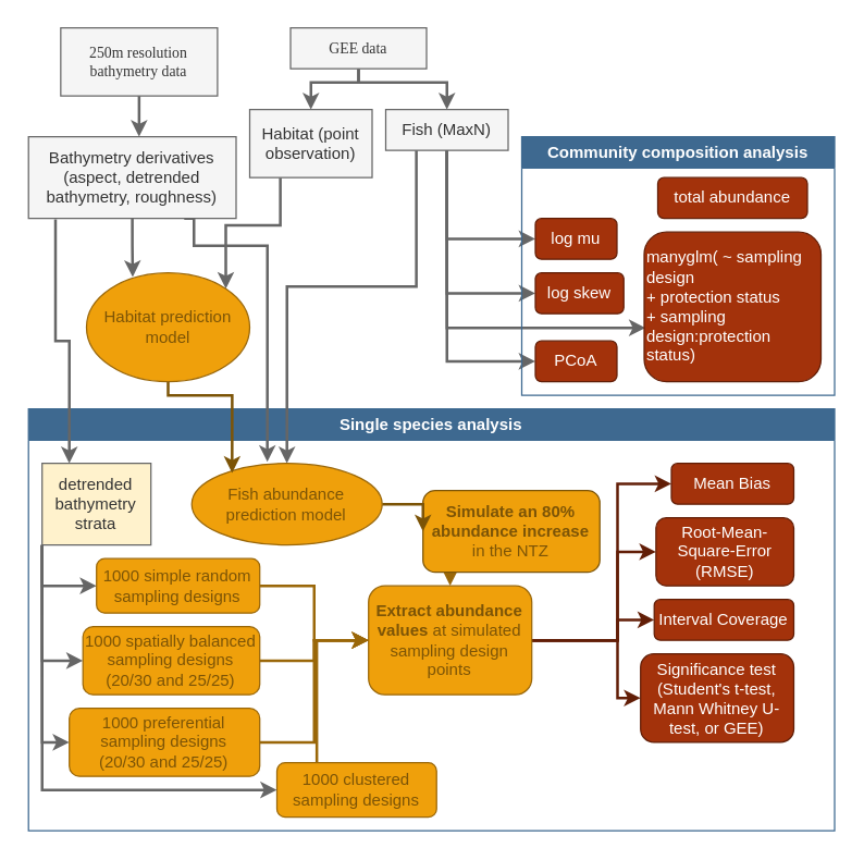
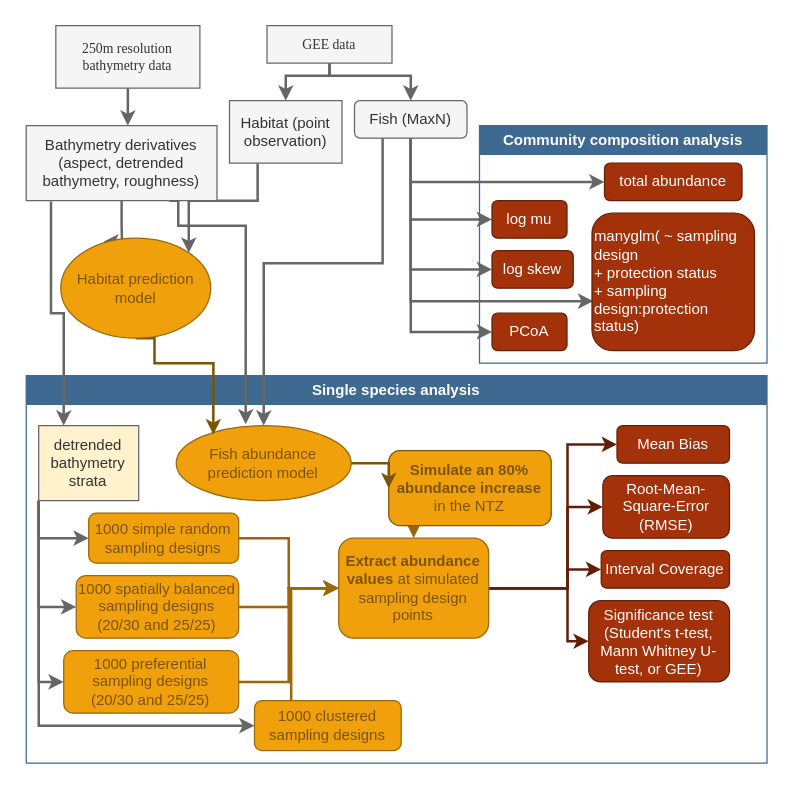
  <mxCell id="0" />
  <mxCell id="1" parent="0" />
  <mxCell id="2" value="Single species analysis" style="swimlane;whiteSpace=wrap;html=1;startSize=23;align=center;fillColor=light-dark(#3E6990,#3E6990);fontColor=#FFFFFF;strokeColor=light-dark(#3E6990,#A0D3FF);" parent="1" vertex="1"><mxGeometry x="20.37" y="300" width="592.63" height="310" as="geometry" /></mxCell>
  <mxCell id="3" style="edgeStyle=orthogonalEdgeStyle;rounded=0;orthogonalLoop=1;jettySize=auto;html=1;exitX=0.5;exitY=1;exitDx=0;exitDy=0;entryX=0.5;entryY=0;entryDx=0;entryDy=0;strokeColor=#9A6709;strokeWidth=2;" parent="2" source="4" target="11" edge="1"><mxGeometry relative="1" as="geometry"><Array as="points"><mxPoint x="355" y="110" /><mxPoint x="310" y="110" /></Array></mxGeometry></mxCell>
  <mxCell id="4" value="&lt;b&gt;Simulate an 80% abundance increase&lt;/b&gt; in the NTZ" style="rounded=1;whiteSpace=wrap;html=1;strokeColor=#7C5407;fillColor=#EFA00B;fontColor=#7C5407;" parent="2" vertex="1"><mxGeometry x="290" y="60" width="130" height="60" as="geometry" /></mxCell>
  <mxCell id="5" style="edgeStyle=orthogonalEdgeStyle;rounded=0;orthogonalLoop=1;jettySize=auto;html=1;exitX=1;exitY=0.5;exitDx=0;exitDy=0;entryX=0;entryY=0.5;entryDx=0;entryDy=0;strokeWidth=2;strokeColor=#7C5407;" parent="2" source="6" target="4" edge="1"><mxGeometry relative="1" as="geometry" /></mxCell>
  <mxCell id="6" value="Fish abundance prediction model" style="ellipse;whiteSpace=wrap;html=1;strokeColor=#9A6709;fillColor=#EFA00B;fontColor=#7C5407;" parent="2" vertex="1"><mxGeometry x="120" y="40" width="140" height="60" as="geometry" /></mxCell>
  <mxCell id="7" style="edgeStyle=orthogonalEdgeStyle;rounded=0;orthogonalLoop=1;jettySize=auto;html=1;exitX=1;exitY=0.5;exitDx=0;exitDy=0;entryX=0;entryY=0.5;entryDx=0;entryDy=0;strokeColor=#621E07;strokeWidth=2;" parent="2" source="11" target="12" edge="1"><mxGeometry relative="1" as="geometry"><Array as="points"><mxPoint x="370" y="170" /><mxPoint x="433" y="170" /><mxPoint x="433" y="55" /></Array></mxGeometry></mxCell>
  <mxCell id="8" style="edgeStyle=orthogonalEdgeStyle;rounded=0;orthogonalLoop=1;jettySize=auto;html=1;exitX=1;exitY=0.5;exitDx=0;exitDy=0;entryX=0;entryY=0.5;entryDx=0;entryDy=0;strokeColor=#621E07;strokeWidth=2;" parent="2" source="11" target="15" edge="1"><mxGeometry relative="1" as="geometry"><Array as="points"><mxPoint x="433" y="170" /><mxPoint x="433" y="213" /></Array></mxGeometry></mxCell>
  <mxCell id="9" style="edgeStyle=orthogonalEdgeStyle;rounded=0;orthogonalLoop=1;jettySize=auto;html=1;exitX=1;exitY=0.5;exitDx=0;exitDy=0;entryX=0;entryY=0.5;entryDx=0;entryDy=0;strokeColor=#621E07;strokeWidth=2;" parent="2" source="11" target="14" edge="1"><mxGeometry relative="1" as="geometry"><Array as="points"><mxPoint x="433" y="170" /><mxPoint x="433" y="155" /></Array></mxGeometry></mxCell>
  <mxCell id="10" style="edgeStyle=orthogonalEdgeStyle;rounded=0;orthogonalLoop=1;jettySize=auto;html=1;exitX=1;exitY=0.5;exitDx=0;exitDy=0;entryX=0;entryY=0.5;entryDx=0;entryDy=0;strokeColor=#621E07;strokeWidth=2;" parent="2" source="11" target="13" edge="1"><mxGeometry relative="1" as="geometry"><Array as="points"><mxPoint x="433" y="170" /><mxPoint x="433" y="105" /></Array></mxGeometry></mxCell>
  <mxCell id="11" value="&lt;b&gt;Extract abundance values&lt;/b&gt; at simulated sampling design points" style="rounded=1;whiteSpace=wrap;html=1;strokeColor=#9A6709;fillColor=#EFA00B;fontColor=#7C5407;" parent="2" vertex="1"><mxGeometry x="250" y="130" width="120" height="80" as="geometry" /></mxCell>
  <mxCell id="12" value="Mean Bias" style="rounded=1;whiteSpace=wrap;html=1;fillColor=#A3320B;strokeColor=#621E07;fontColor=#FFFFFF;" parent="2" vertex="1"><mxGeometry x="472.63" y="40" width="90" height="30" as="geometry" /></mxCell>
  <mxCell id="13" value="Root-Mean-Square-Error (RMSE&lt;span style=&quot;font-family: monospace; font-size: 0px; text-align: start; text-wrap-mode: nowrap;&quot;&gt;%3CmxGraphModel%3E%3Croot%3E%3CmxCell%20id%3D%220%22%2F%3E%3CmxCell%20id%3D%221%22%20parent%3D%220%22%2F%3E%3CmxCell%20id%3D%222%22%20value%3D%22Mean%20Bias%22%20style%3D%22rounded%3D1%3BwhiteSpace%3Dwrap%3Bhtml%3D1%3B%22%20vertex%3D%221%22%20parent%3D%221%22%3E%3CmxGeometry%20x%3D%22220%22%20y%3D%22620%22%20width%3D%22120%22%20height%3D%2230%22%20as%3D%22geometry%22%2F%3E%3C%2FmxCell%3E%3C%2Froot%3E%3C%2FmxGraphModel%3E&lt;/span&gt;)" style="rounded=1;whiteSpace=wrap;html=1;fillColor=#A3320B;fontColor=#FFFFFF;strokeColor=#621E07;" parent="2" vertex="1"><mxGeometry x="461.31" y="80" width="101.32" height="50" as="geometry" /></mxCell>
  <mxCell id="14" value="Interval Coverage" style="rounded=1;whiteSpace=wrap;html=1;fillColor=#A3320B;fontColor=#FFFFFF;strokeColor=#621E07;" parent="2" vertex="1"><mxGeometry x="460" y="140" width="102.63" height="30" as="geometry" /></mxCell>
  <mxCell id="15" value="Significance test (Student's t-test, Mann Whitney U-test, or GEE)" style="rounded=1;whiteSpace=wrap;html=1;fillColor=#A3320B;fontColor=#FFFFFF;strokeColor=#621E07;" parent="2" vertex="1"><mxGeometry x="450" y="180" width="112.63" height="65" as="geometry" /></mxCell>
  <mxCell id="16" style="edgeStyle=orthogonalEdgeStyle;rounded=0;orthogonalLoop=1;jettySize=auto;html=1;exitX=1;exitY=0.5;exitDx=0;exitDy=0;entryX=0;entryY=0.5;entryDx=0;entryDy=0;strokeColor=#9A6709;strokeWidth=2;" edge="1" parent="2" source="17" target="11"><mxGeometry relative="1" as="geometry" /></mxCell>
  <mxCell id="17" value="1000 spatially balanced sampling designs (20/30 and 25/25)" style="rounded=1;whiteSpace=wrap;html=1;strokeColor=#9A6709;fillColor=#EFA00B;fontColor=#7C5407;" parent="2" vertex="1"><mxGeometry x="40" y="160" width="130" height="50" as="geometry" /></mxCell>
  <mxCell id="18" style="edgeStyle=orthogonalEdgeStyle;rounded=0;orthogonalLoop=1;jettySize=auto;html=1;exitX=1;exitY=0.5;exitDx=0;exitDy=0;entryX=0;entryY=0.5;entryDx=0;entryDy=0;strokeColor=#9A6709;strokeWidth=2;" edge="1" parent="2" source="19" target="11"><mxGeometry relative="1" as="geometry" /></mxCell>
  <mxCell id="19" value="1000 preferential sampling designs&lt;div&gt;(20/30 and 25/25)&lt;/div&gt;" style="rounded=1;whiteSpace=wrap;html=1;strokeColor=#9A6709;fillColor=#EFA00B;fontColor=#7C5407;" parent="2" vertex="1"><mxGeometry x="30" y="220" width="140" height="50" as="geometry" /></mxCell>
  <mxCell id="20" style="edgeStyle=orthogonalEdgeStyle;rounded=0;orthogonalLoop=1;jettySize=auto;html=1;exitX=0.25;exitY=0;exitDx=0;exitDy=0;entryX=0;entryY=0.5;entryDx=0;entryDy=0;strokeColor=#9A6709;strokeWidth=2;" edge="1" parent="2" source="21" target="11"><mxGeometry relative="1" as="geometry" /></mxCell>
  <mxCell id="21" value="1000 clustered sampling designs" style="rounded=1;whiteSpace=wrap;html=1;strokeColor=#9A6709;fillColor=#EFA00B;fontColor=#7C5407;" parent="2" vertex="1"><mxGeometry x="182.63" y="260" width="117.37" height="40" as="geometry" /></mxCell>
  <mxCell id="22" style="edgeStyle=orthogonalEdgeStyle;rounded=0;orthogonalLoop=1;jettySize=auto;html=1;exitX=0;exitY=1;exitDx=0;exitDy=0;entryX=0;entryY=0.5;entryDx=0;entryDy=0;fillColor=#f5f5f5;strokeColor=#666666;strokeWidth=2;" edge="1" parent="2" source="26" target="28"><mxGeometry relative="1" as="geometry" /></mxCell>
  <mxCell id="23" style="edgeStyle=orthogonalEdgeStyle;rounded=0;orthogonalLoop=1;jettySize=auto;html=1;exitX=0;exitY=1;exitDx=0;exitDy=0;entryX=0;entryY=0.5;entryDx=0;entryDy=0;fillColor=#f5f5f5;strokeColor=#666666;strokeWidth=2;" edge="1" parent="2" source="26" target="17"><mxGeometry relative="1" as="geometry" /></mxCell>
  <mxCell id="24" style="edgeStyle=orthogonalEdgeStyle;rounded=0;orthogonalLoop=1;jettySize=auto;html=1;exitX=0;exitY=1;exitDx=0;exitDy=0;entryX=0;entryY=0.5;entryDx=0;entryDy=0;fillColor=#f5f5f5;strokeColor=#666666;strokeWidth=2;" edge="1" parent="2" source="26" target="19"><mxGeometry relative="1" as="geometry" /></mxCell>
  <mxCell id="25" style="edgeStyle=orthogonalEdgeStyle;rounded=0;orthogonalLoop=1;jettySize=auto;html=1;exitX=0;exitY=1;exitDx=0;exitDy=0;entryX=0;entryY=0.5;entryDx=0;entryDy=0;fillColor=#f5f5f5;strokeColor=#666666;strokeWidth=2;" edge="1" parent="2" source="26" target="21"><mxGeometry relative="1" as="geometry" /></mxCell>
  <mxCell id="26" value="detrended bathymetry strata" style="rounded=0;whiteSpace=wrap;html=1;fillColor=#fff2cc;fontColor=#333333;strokeColor=#666666;" parent="2" vertex="1"><mxGeometry x="10" y="40" width="80" height="60" as="geometry" /></mxCell>
  <mxCell id="27" style="edgeStyle=orthogonalEdgeStyle;rounded=0;orthogonalLoop=1;jettySize=auto;html=1;exitX=1;exitY=0.5;exitDx=0;exitDy=0;entryX=0;entryY=0.5;entryDx=0;entryDy=0;strokeColor=#9A6709;strokeWidth=2;" edge="1" parent="2" source="28" target="11"><mxGeometry relative="1" as="geometry" /></mxCell>
  <mxCell id="28" value="1000 simple random sampling designs" style="rounded=1;whiteSpace=wrap;html=1;strokeColor=#9A6709;fillColor=#EFA00B;fontColor=#7C5407;" vertex="1" parent="2"><mxGeometry x="50" y="110" width="120" height="40" as="geometry" /></mxCell>
  <mxCell id="29" style="edgeStyle=orthogonalEdgeStyle;rounded=0;orthogonalLoop=1;jettySize=auto;html=1;exitX=0.5;exitY=1;exitDx=0;exitDy=0;entryX=0.5;entryY=0;entryDx=0;entryDy=0;strokeWidth=2;fillColor=#f5f5f5;strokeColor=#666666;" parent="1" source="31" target="42" edge="1"><mxGeometry relative="1" as="geometry"><Array as="points"><mxPoint x="263" y="60" /><mxPoint x="228" y="60" /></Array></mxGeometry></mxCell>
  <mxCell id="30" style="edgeStyle=orthogonalEdgeStyle;rounded=0;orthogonalLoop=1;jettySize=auto;html=1;exitX=0.5;exitY=1;exitDx=0;exitDy=0;entryX=0.5;entryY=0;entryDx=0;entryDy=0;strokeWidth=2;fillColor=#f5f5f5;strokeColor=#666666;" parent="1" source="31" target="40" edge="1"><mxGeometry relative="1" as="geometry"><Array as="points"><mxPoint x="263" y="60" /><mxPoint x="328" y="60" /></Array></mxGeometry></mxCell>
  <mxCell id="31" value="GEE data" style="rounded=0;whiteSpace=wrap;html=1;fillColor=#f5f5f5;fontColor=#333333;strokeColor=#666666;fontFamily=Verdana;fontSize=11;verticalAlign=middle;" parent="1" vertex="1"><mxGeometry x="213" y="20" width="100" height="30" as="geometry" /></mxCell>
  <mxCell id="32" style="edgeStyle=orthogonalEdgeStyle;rounded=0;orthogonalLoop=1;jettySize=auto;html=1;exitX=0.5;exitY=1;exitDx=0;exitDy=0;strokeWidth=2;fillColor=#f5f5f5;strokeColor=#666666;" parent="1" source="33" target="46" edge="1"><mxGeometry relative="1" as="geometry"><Array as="points"><mxPoint x="102" y="70" /><mxPoint x="102" y="70" /></Array></mxGeometry></mxCell>
  <mxCell id="33" value="250m resolution bathymetry data" style="rounded=0;whiteSpace=wrap;html=1;fillColor=#f5f5f5;fontColor=#333333;strokeColor=#666666;fontFamily=Verdana;fontSize=11;verticalAlign=middle;" parent="1" vertex="1"><mxGeometry x="44.06" y="20" width="115.25" height="50" as="geometry" /></mxCell>
  <mxCell id="34" style="edgeStyle=orthogonalEdgeStyle;rounded=0;orthogonalLoop=1;jettySize=auto;html=1;exitX=0.25;exitY=1;exitDx=0;exitDy=0;strokeWidth=2;fillColor=#f5f5f5;strokeColor=#666666;entryX=0.5;entryY=0;entryDx=0;entryDy=0;" parent="1" source="40" target="6" edge="1"><mxGeometry relative="1" as="geometry"><Array as="points"><mxPoint x="306" y="210" /><mxPoint x="210" y="210" /></Array><mxPoint x="273" y="359" as="targetPoint" /></mxGeometry></mxCell>
  <mxCell id="35" style="edgeStyle=orthogonalEdgeStyle;rounded=0;orthogonalLoop=1;jettySize=auto;html=1;exitX=0.5;exitY=1;exitDx=0;exitDy=0;entryX=0.008;entryY=0.64;entryDx=0;entryDy=0;entryPerimeter=0;fillColor=#f5f5f5;strokeColor=#666666;strokeWidth=2;" edge="1" parent="1" source="40" target="50"><mxGeometry relative="1" as="geometry" /></mxCell>
  <mxCell id="36" style="edgeStyle=orthogonalEdgeStyle;rounded=0;orthogonalLoop=1;jettySize=auto;html=1;exitX=0.5;exitY=1;exitDx=0;exitDy=0;entryX=0;entryY=0.5;entryDx=0;entryDy=0;fillColor=#f5f5f5;strokeColor=#666666;strokeWidth=2;" edge="1" parent="1" source="40" target="54"><mxGeometry relative="1" as="geometry" /></mxCell>
+ <mxCell id="37" style="edgeStyle=orthogonalEdgeStyle;rounded=0;orthogonalLoop=1;jettySize=auto;html=1;exitX=0.5;exitY=1;exitDx=0;exitDy=0;entryX=0;entryY=0.5;entryDx=0;entryDy=0;fillColor=#f5f5f5;strokeColor=#666666;strokeWidth=2;" edge="1" parent="1" source="40" target="53"><mxGeometry relative="1" as="geometry"><Array as="points"><mxPoint x="328" y="145" /></Array></mxGeometry></mxCell>
  <mxCell id="38" style="edgeStyle=orthogonalEdgeStyle;rounded=0;orthogonalLoop=1;jettySize=auto;html=1;exitX=0.5;exitY=1;exitDx=0;exitDy=0;entryX=0;entryY=0.5;entryDx=0;entryDy=0;fillColor=#f5f5f5;strokeColor=#666666;strokeWidth=2;" edge="1" parent="1" source="40" target="52"><mxGeometry relative="1" as="geometry" /></mxCell>
  <mxCell id="39" style="edgeStyle=orthogonalEdgeStyle;rounded=0;orthogonalLoop=1;jettySize=auto;html=1;exitX=0.5;exitY=1;exitDx=0;exitDy=0;entryX=0;entryY=0.5;entryDx=0;entryDy=0;fillColor=#f5f5f5;strokeColor=#666666;strokeWidth=2;" edge="1" parent="1" source="40" target="51"><mxGeometry relative="1" as="geometry" /></mxCell>
- <mxCell id="40" value="Fish (MaxN)" style="rounded=0;whiteSpace=wrap;html=1;fillColor=#f5f5f5;fontColor=#333333;strokeColor=#666666;" parent="1" vertex="1"><mxGeometry x="283" y="80" width="90" height="30" as="geometry" /></mxCell>
+ <mxCell id="40" value="Fish (MaxN)" style="whiteSpace=wrap;html=1;fillColor=#f5f5f5;fontColor=#333333;strokeColor=#666666;rounded=1;" parent="1" vertex="1"><mxGeometry x="283" y="80" width="90" height="30" as="geometry" /></mxCell>
  <mxCell id="41" style="edgeStyle=orthogonalEdgeStyle;rounded=0;orthogonalLoop=1;jettySize=auto;html=1;exitX=0.25;exitY=1;exitDx=0;exitDy=0;entryX=1;entryY=0;entryDx=0;entryDy=0;strokeWidth=2;fillColor=#f5f5f5;strokeColor=#666666;" parent="1" source="42" target="48" edge="1"><mxGeometry relative="1" as="geometry"><Array as="points" /></mxGeometry></mxCell>
  <mxCell id="42" value="Habitat (point observation)" style="rounded=0;whiteSpace=wrap;html=1;fillColor=#f5f5f5;fontColor=#333333;strokeColor=#666666;" parent="1" vertex="1"><mxGeometry x="183" y="80" width="90" height="50" as="geometry" /></mxCell>
  <mxCell id="43" style="edgeStyle=orthogonalEdgeStyle;rounded=0;orthogonalLoop=1;jettySize=auto;html=1;exitX=0.5;exitY=1;exitDx=0;exitDy=0;entryX=0.283;entryY=0.038;entryDx=0;entryDy=0;strokeWidth=2;fillColor=#f5f5f5;strokeColor=#666666;entryPerimeter=0;" parent="1" source="46" target="48" edge="1"><mxGeometry relative="1" as="geometry"><Array as="points"><mxPoint x="97" y="180" /><mxPoint x="97" y="180" /></Array></mxGeometry></mxCell>
  <mxCell id="44" style="edgeStyle=orthogonalEdgeStyle;rounded=0;orthogonalLoop=1;jettySize=auto;html=1;exitX=0.75;exitY=1;exitDx=0;exitDy=0;entryX=0.397;entryY=-0.017;entryDx=0;entryDy=0;entryPerimeter=0;strokeWidth=2;fillColor=#f5f5f5;strokeColor=#666666;" parent="1" source="46" target="6" edge="1"><mxGeometry relative="1" as="geometry"><mxPoint x="183" y="330" as="targetPoint" /><Array as="points"><mxPoint x="142" y="160" /><mxPoint x="142" y="180" /><mxPoint x="196" y="180" /></Array></mxGeometry></mxCell>
  <mxCell id="45" style="edgeStyle=orthogonalEdgeStyle;rounded=0;orthogonalLoop=1;jettySize=auto;html=1;entryX=0.25;entryY=0;entryDx=0;entryDy=0;exitX=0.13;exitY=1.013;exitDx=0;exitDy=0;exitPerimeter=0;strokeWidth=2;fillColor=#f5f5f5;strokeColor=#666666;" parent="1" source="46" target="26" edge="1"><mxGeometry relative="1" as="geometry"><mxPoint x="66" y="160" as="sourcePoint" /></mxGeometry></mxCell>
  <mxCell id="46" value="Bathymetry derivatives (aspect, detrended bathymetry, roughness)" style="rounded=0;whiteSpace=wrap;html=1;fillColor=#f5f5f5;fontColor=#333333;strokeColor=#666666;" parent="1" vertex="1"><mxGeometry x="20.37" y="100" width="152.63" height="60" as="geometry" /></mxCell>
  <mxCell id="47" style="edgeStyle=orthogonalEdgeStyle;rounded=0;orthogonalLoop=1;jettySize=auto;html=1;exitX=0.5;exitY=1;exitDx=0;exitDy=0;strokeWidth=2;strokeColor=#7C5407;entryX=0.212;entryY=0.117;entryDx=0;entryDy=0;entryPerimeter=0;" parent="1" source="48" target="6" edge="1"><mxGeometry relative="1" as="geometry"><mxPoint x="164" y="349" as="targetPoint" /><Array as="points"><mxPoint x="123" y="290" /><mxPoint x="170" y="290" /></Array></mxGeometry></mxCell>
- <mxCell id="48" value="Habitat prediction model" style="ellipse;whiteSpace=wrap;html=1;strokeColor=#9A6709;fillColor=#EFA00B;fontColor=#7C5407;" parent="1" vertex="1"><mxGeometry x="63" y="200" width="120" height="80" as="geometry" /></mxCell>
+ <mxCell id="48" value="Habitat prediction model" style="ellipse;whiteSpace=wrap;html=1;strokeColor=#9A6709;fillColor=#EFA00B;fontColor=#7C5407;" parent="1" vertex="1"><mxGeometry x="48" y="190" width="120" height="80" as="geometry" /></mxCell>
  <mxCell id="49" value="Community composition analysis" style="swimlane;whiteSpace=wrap;html=1;startSize=23;align=center;fillColor=light-dark(#3E6990,#3E6990);strokeColor=#3E6990;fontColor=light-dark(#ffffff, #ededed);" parent="1" vertex="1"><mxGeometry x="383" y="100" width="230" height="190" as="geometry" /></mxCell>
  <mxCell id="50" value="manyglm( ~ sampling design&lt;div&gt;+ protection status&lt;/div&gt;&lt;div&gt;+&amp;nbsp;&lt;span style=&quot;background-color: transparent;&quot;&gt;sampling design:protection status)&lt;/span&gt;&lt;/div&gt;" style="rounded=1;whiteSpace=wrap;html=1;align=left;fontColor=#FFFFFF;fillColor=#A3320B;strokeColor=#621E07;" parent="49" vertex="1"><mxGeometry x="90" y="70" width="130" height="110" as="geometry" /></mxCell>
  <mxCell id="51" value="log skew" style="rounded=1;whiteSpace=wrap;html=1;strokeColor=#621E07;fillColor=#A3320B;fontColor=#FFFFFF;" vertex="1" parent="49"><mxGeometry x="10" y="100" width="65" height="30" as="geometry" /></mxCell>
  <mxCell id="52" value="log mu&lt;span style=&quot;color: rgba(0, 0, 0, 0); font-family: monospace; font-size: 0px; text-align: start; text-wrap-mode: nowrap;&quot;&gt;%3CmxGraphModel%3E%3Croot%3E%3CmxCell%20id%3D%220%22%2F%3E%3CmxCell%20id%3D%221%22%20parent%3D%220%22%2F%3E%3CmxCell%20id%3D%222%22%20value%3D%22log%20skew%22%20style%3D%22rounded%3D1%3BwhiteSpace%3Dwrap%3Bhtml%3D1%3BstrokeColor%3D%23621E07%3BfillColor%3D%23A3320B%3BfontColor%3D%23FFFFFF%3B%22%20vertex%3D%221%22%20parent%3D%221%22%3E%3CmxGeometry%20x%3D%22540%22%20y%3D%22120%22%20width%3D%2280%22%20height%3D%2240%22%20as%3D%22geometry%22%2F%3E%3C%2FmxCell%3E%3C%2Froot%3E%3C%2FmxGraphModel%3E&lt;/span&gt;" style="rounded=1;whiteSpace=wrap;html=1;strokeColor=#621E07;fillColor=#A3320B;fontColor=#FFFFFF;" vertex="1" parent="49"><mxGeometry x="10" y="60" width="60" height="30" as="geometry" /></mxCell>
  <mxCell id="53" value="total abundance" style="rounded=1;whiteSpace=wrap;html=1;strokeColor=#621E07;fillColor=#A3320B;fontColor=#FFFFFF;" vertex="1" parent="49"><mxGeometry x="100" y="30" width="110" height="30" as="geometry" /></mxCell>
  <mxCell id="54" value="PCoA" style="rounded=1;whiteSpace=wrap;html=1;fontColor=#FFFFFF;fillColor=#A3320B;strokeColor=#621E07;" parent="49" vertex="1"><mxGeometry x="10" y="150" width="60" height="30" as="geometry" /></mxCell>
